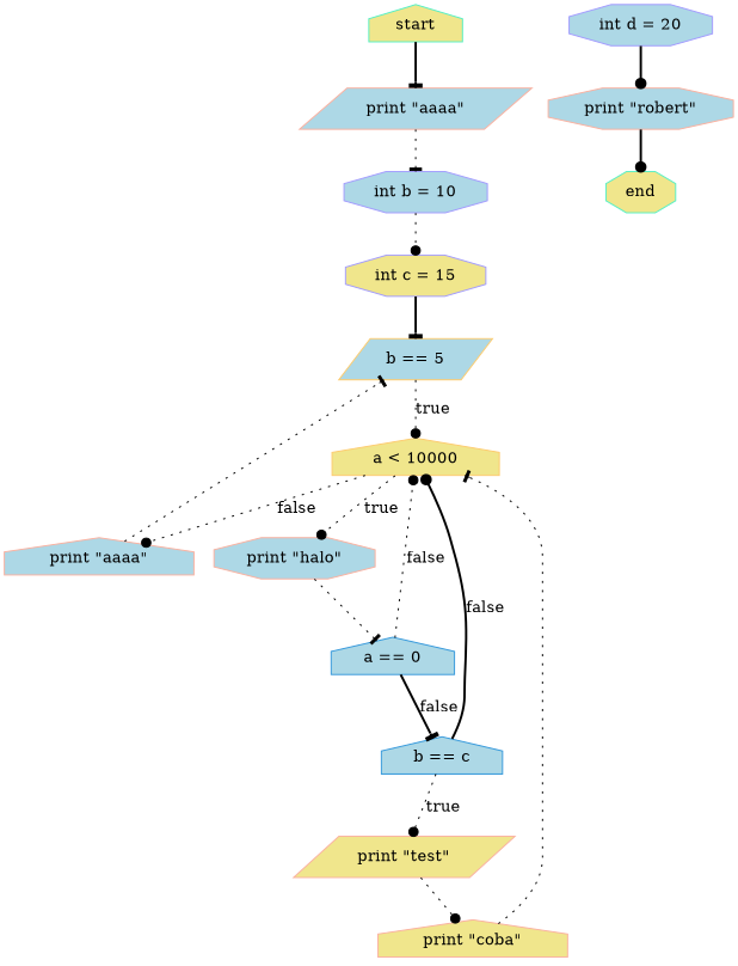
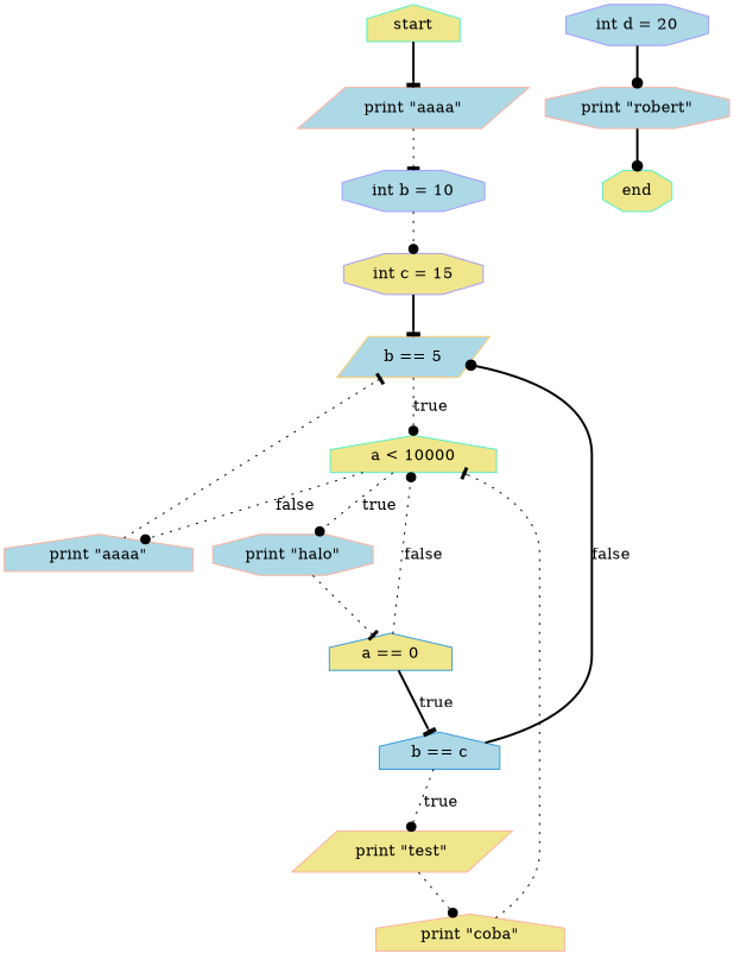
  strict digraph {
    node [color="#fab1a0" fillcolor=lightblue shape=octagon style=filled rankdir=LR]
    edge [arrowhead=dot style=dotted]
    n1 [label="print \"aaaa\"" shape=parallelogram rankdir=""]
    n2 [color="#a29bfe" label="int b = 10"]
    n3 [color="#a29bfe" fillcolor=khaki label="int c = 15"]
    start [color="#55efc4" fillcolor=khaki shape=house]
    n5 [color="#fdcb6e" label="b == 5" shape=parallelogram]
-   n6 [color="#fdcb6e" fillcolor=khaki label="a < 10000" shape=house]
+   n6 [color="#55efc4" fillcolor=khaki label="a < 10000" shape=house]
    n7 [color="#a29bfe" label="int d = 20"]
    n8 [label="print \"robert\""]
    n9 [label="print \"aaaa\"" shape=house]
    n10 [label="print \"halo\""]
    n11 [color="#55efc4" fillcolor=khaki label=end]
-   n12 [color="#3498db" label="a == 0" shape=house]
+   n12 [color="#3498db" fillcolor=khaki label="a == 0" shape=house]
    n13 [color="#3498db" label="b == c" shape=house]
    n14 [fillcolor=khaki label="print \"test\"" shape=parallelogram]
    n15 [fillcolor=khaki label="print \"coba\"" shape=house]
    n1 -> n2 [arrowhead=tee]
    n2 -> n3
    n3 -> n5 [arrowhead=tee style=bold]
    start -> n1 [arrowhead=tee style=bold]
    n5 -> n6 [label=true]
    n6 -> n9 [label=false]
    n6 -> n10 [label=true]
    n7 -> n8 [style=bold]
    n8 -> n11 [style=bold]
    n9 -> n5 [arrowhead=tee]
    n10 -> n12 [arrowhead=tee]
    n12 -> n6 [label=false]
-   n12 -> n13 [arrowhead=tee label=false style=bold]
-   n13 -> n6 [label=false style=bold]
+   n12 -> n13 [arrowhead=tee label=true style=bold]
+   n13 -> n5 [label=false style=bold]
    n13 -> n14 [label=true]
    n14 -> n15
    n15 -> n6 [arrowhead=tee]
  }
